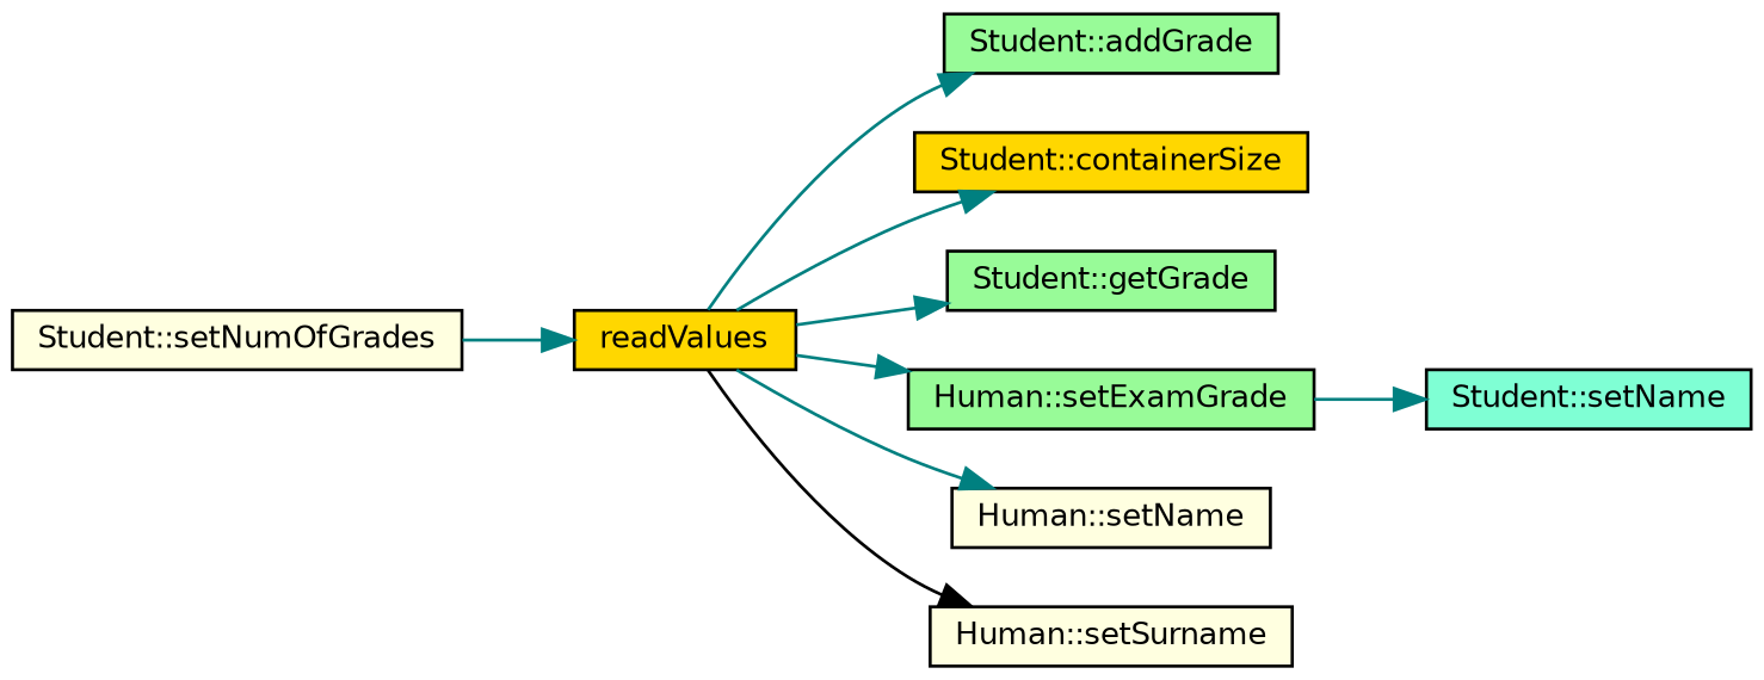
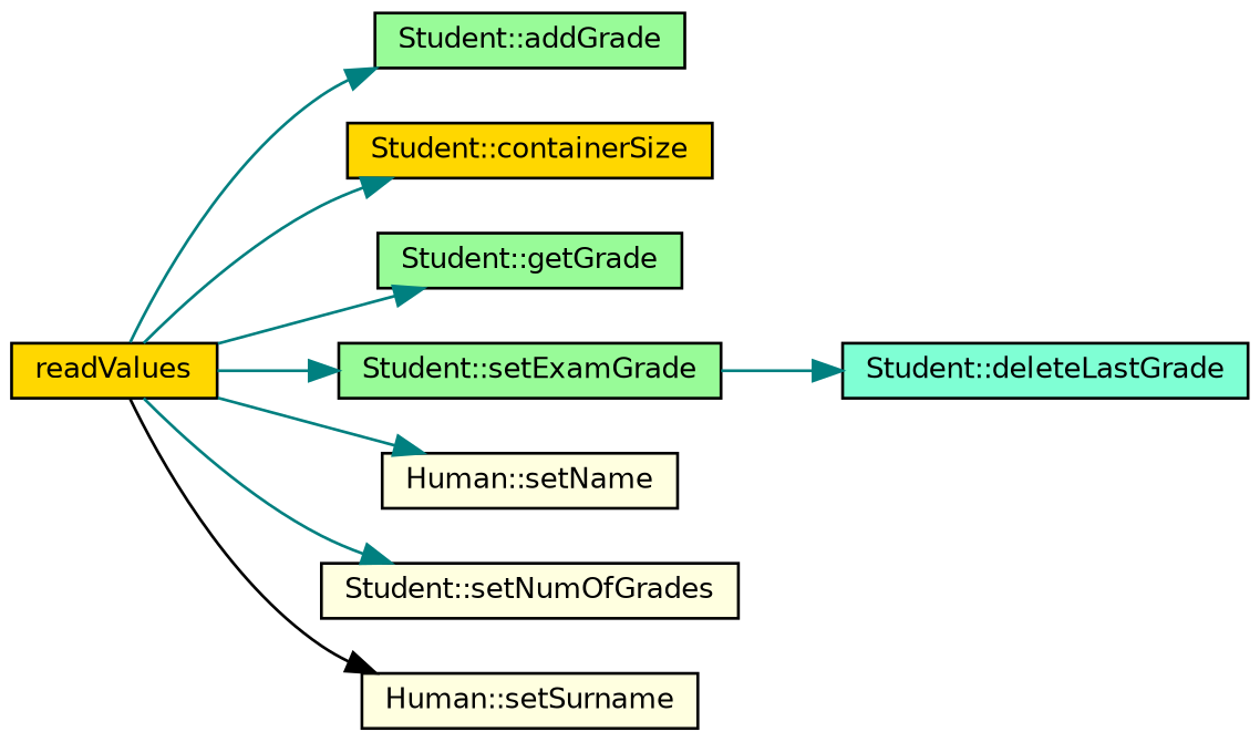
  digraph {
    rankdir=LR
    node [color=black fillcolor=palegreen fontname=Helvetica fontsize=10 shape=record style=filled]
    edge [color=teal fontname=Helvetica fontsize=10 labelfontname=Helvetica labelfontsize=10 style=solid]
    n1 [fillcolor=gold fontcolor=black height=0.2 label=readValues width=0.4]
    n2 [height=0.2 label="Student::addGrade" width=0.4]
    n3 [fillcolor=gold height=0.2 label="Student::containerSize" width=0.4]
    n4 [height=0.2 label="Student::getGrade" width=0.4]
-   n5 [height=0.2 label="Human::setExamGrade" width=0.4]
+   n5 [height=0.2 label="Student::setExamGrade" width=0.4]
    n6 [fillcolor=lightyellow height=0.2 label="Human::setName" width=0.4]
    n7 [fillcolor=lightyellow height=0.2 label="Student::setNumOfGrades" width=0.4]
    n8 [fillcolor=lightyellow height=0.2 label="Human::setSurname" width=0.4]
-   n9 [fillcolor=aquamarine height=0.2 label="Student::setName" width=0.4]
+   n9 [fillcolor=aquamarine height=0.2 label="Student::deleteLastGrade" width=0.4]
    n1 -> n2
    n1 -> n3
    n1 -> n4
    n1 -> n5
    n1 -> n6
-   n7 -> n1
+   n1 -> n7
    n1 -> n8 [color=black]
    n5 -> n9
  }
